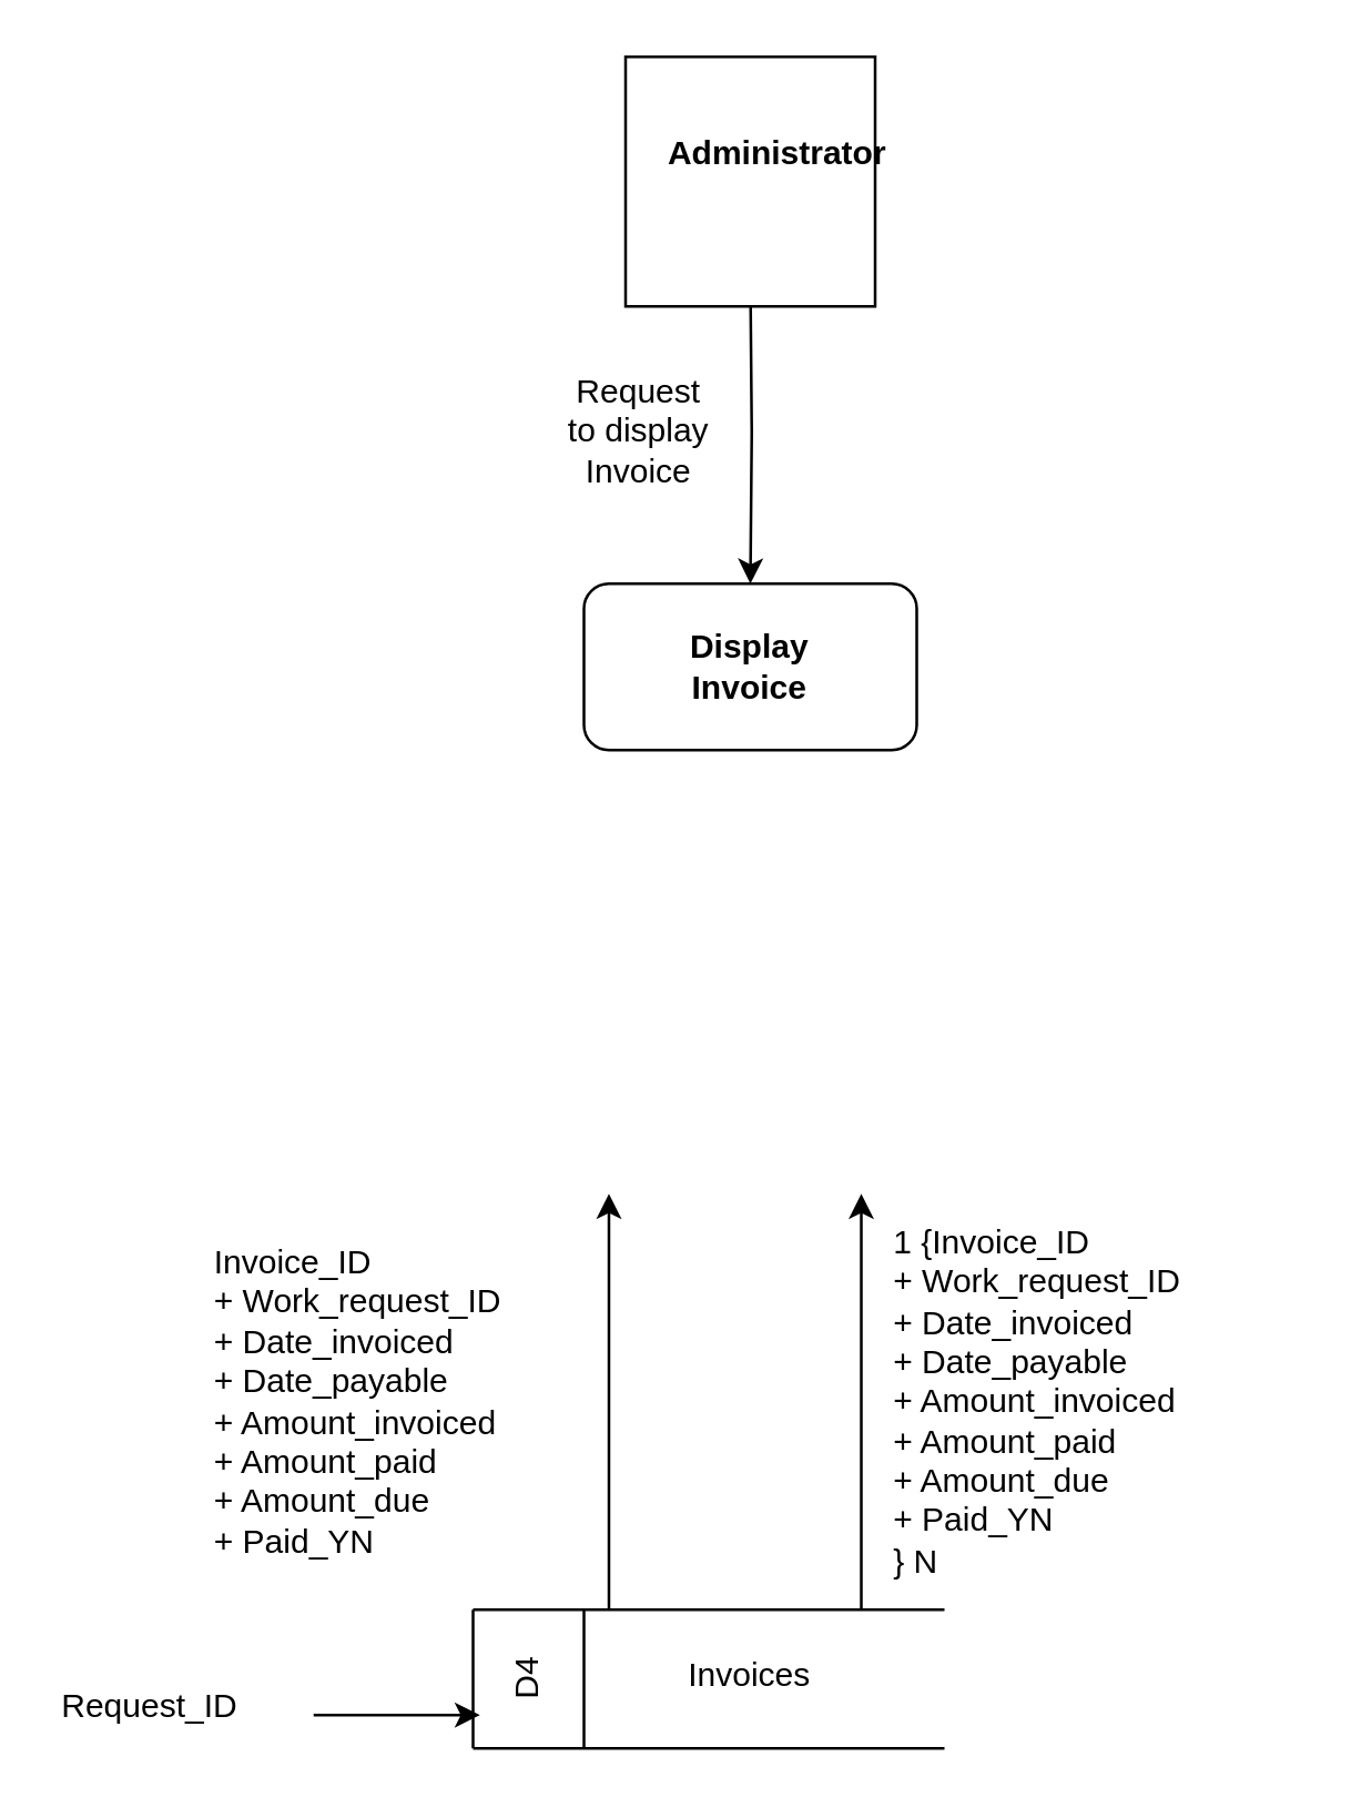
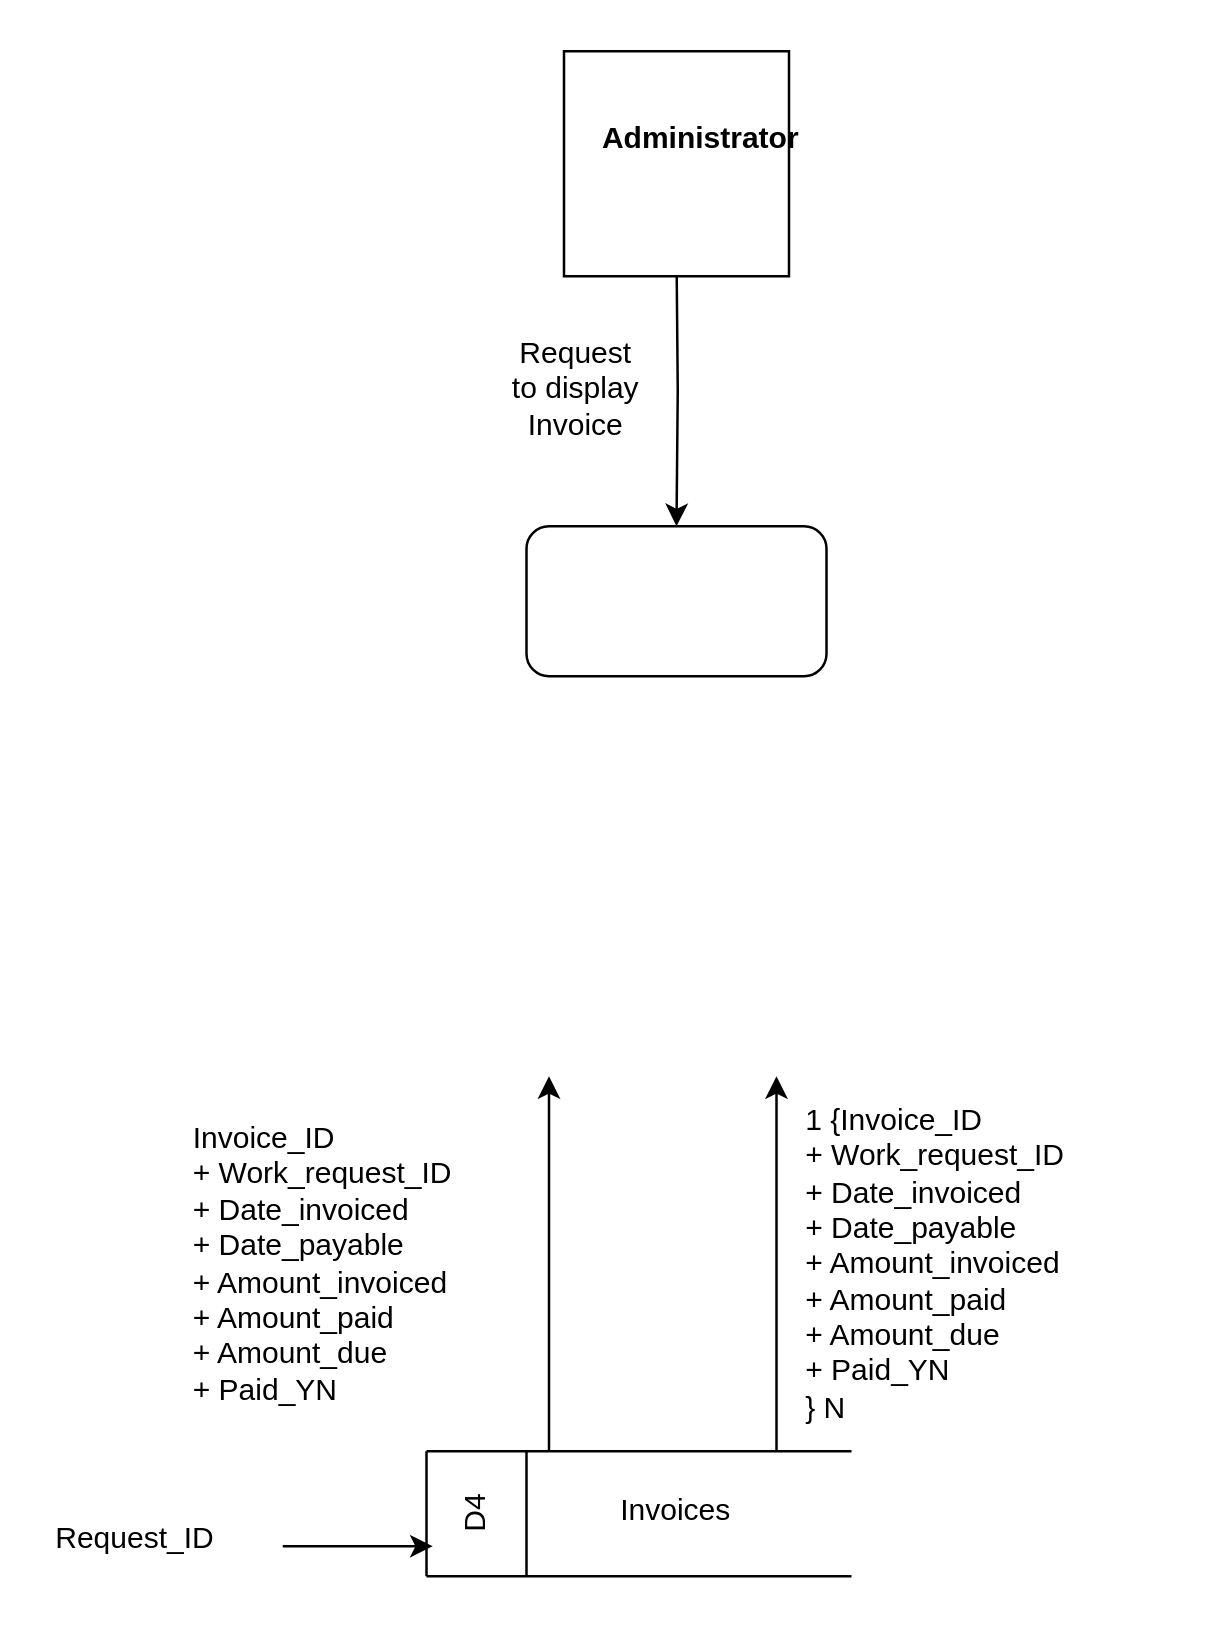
  <mxCell id="0" />
  <mxCell id="1" parent="0" />
  <mxCell id="2" style="edgeStyle=orthogonalEdgeStyle;rounded=0;orthogonalLoop=1;jettySize=auto;html=1;entryX=0.5;entryY=0;entryDx=0;entryDy=0;startArrow=none;startFill=0;endArrow=classic;endFill=1;" parent="1" target="5" edge="1"><mxGeometry relative="1" as="geometry"><mxPoint x="270" y="100" as="sourcePoint" /></mxGeometry></mxCell>
  <mxCell id="3" value="" style="whiteSpace=wrap;html=1;aspect=fixed;" parent="1" vertex="1"><mxGeometry x="225" y="20" width="90" height="90" as="geometry" /></mxCell>
  <mxCell id="4" value="Administrator" style="text;html=1;strokeColor=none;fillColor=none;align=center;verticalAlign=middle;whiteSpace=wrap;rounded=0;fontStyle=1" parent="1" vertex="1"><mxGeometry x="250" y="40" width="60" height="30" as="geometry" /></mxCell>
  <mxCell id="5" value="" style="rounded=1;whiteSpace=wrap;html=1;" parent="1" vertex="1"><mxGeometry x="210" y="210" width="120" height="60" as="geometry" /></mxCell>
- <mxCell id="6" value="Display Invoice" style="text;html=1;strokeColor=none;fillColor=none;align=center;verticalAlign=middle;whiteSpace=wrap;rounded=0;fontStyle=1" parent="1" vertex="1"><mxGeometry x="240" y="225" width="60" height="30" as="geometry" /></mxCell>
  <mxCell id="7" value="Request to display Invoice" style="text;html=1;strokeColor=none;fillColor=none;align=center;verticalAlign=middle;whiteSpace=wrap;rounded=0;" parent="1" vertex="1"><mxGeometry x="200" y="140" width="60" height="30" as="geometry" /></mxCell>
  <mxCell id="8" value="" style="endArrow=none;html=1;rounded=0;" parent="1" edge="1"><mxGeometry width="50" height="50" relative="1" as="geometry"><mxPoint x="170" y="580" as="sourcePoint" /><mxPoint x="340" y="580" as="targetPoint" /></mxGeometry></mxCell>
  <mxCell id="9" value="" style="endArrow=none;html=1;rounded=0;" parent="1" edge="1"><mxGeometry width="50" height="50" relative="1" as="geometry"><mxPoint x="170" y="630" as="sourcePoint" /><mxPoint x="340" y="630" as="targetPoint" /></mxGeometry></mxCell>
  <mxCell id="10" value="" style="endArrow=none;html=1;rounded=0;" parent="1" edge="1"><mxGeometry width="50" height="50" relative="1" as="geometry"><mxPoint x="170" y="630" as="sourcePoint" /><mxPoint x="170" y="580" as="targetPoint" /></mxGeometry></mxCell>
  <mxCell id="11" value="" style="endArrow=none;html=1;rounded=0;" parent="1" edge="1"><mxGeometry width="50" height="50" relative="1" as="geometry"><mxPoint x="210" y="630" as="sourcePoint" /><mxPoint x="210" y="580" as="targetPoint" /></mxGeometry></mxCell>
  <mxCell id="12" value="D4" style="text;html=1;strokeColor=none;fillColor=none;align=center;verticalAlign=middle;whiteSpace=wrap;rounded=0;rotation=-90;" parent="1" vertex="1"><mxGeometry x="160" y="590" width="60" height="30" as="geometry" /></mxCell>
  <mxCell id="13" value="Invoices" style="text;html=1;strokeColor=none;fillColor=none;align=center;verticalAlign=middle;whiteSpace=wrap;rounded=0;" parent="1" vertex="1"><mxGeometry x="240" y="589" width="60" height="30" as="geometry" /></mxCell>
  <mxCell id="14" value="" style="endArrow=classic;html=1;rounded=0;" parent="1" edge="1"><mxGeometry width="50" height="50" relative="1" as="geometry"><mxPoint x="310" y="580" as="sourcePoint" /><mxPoint x="310" y="430" as="targetPoint" /><Array as="points" /></mxGeometry></mxCell>
  <mxCell id="15" value="&lt;span style=&quot;&quot;&gt;1 {Invoice_ID&lt;br&gt;+ Work_request_ID&lt;br&gt;&lt;/span&gt;&lt;span style=&quot;&quot;&gt;+ Date_invoiced&lt;br&gt;+ Date_payable&lt;br&gt;+ Amount_invoiced&lt;br&gt;+ Amount_paid&lt;br&gt;+ Amount_due&lt;br&gt;+ Paid_YN&lt;br&gt;} N&lt;br&gt;&lt;/span&gt;" style="text;html=1;strokeColor=none;fillColor=none;align=left;verticalAlign=middle;whiteSpace=wrap;rounded=0;" parent="1" vertex="1"><mxGeometry x="320" y="490" width="145" height="30" as="geometry" /></mxCell>
  <mxCell id="16" value="" style="endArrow=classic;html=1;rounded=0;" parent="1" edge="1"><mxGeometry width="50" height="50" relative="1" as="geometry"><mxPoint x="112.5" y="618" as="sourcePoint" /><mxPoint x="172.5" y="618" as="targetPoint" /><Array as="points" /></mxGeometry></mxCell>
  <mxCell id="17" value="&lt;span style=&quot;&quot;&gt;Request_ID&lt;/span&gt;&lt;span style=&quot;&quot;&gt;&lt;br&gt;&lt;/span&gt;" style="text;html=1;strokeColor=none;fillColor=none;align=left;verticalAlign=middle;whiteSpace=wrap;rounded=0;" parent="1" vertex="1"><mxGeometry x="20" y="600" width="90" height="30" as="geometry" /></mxCell>
  <mxCell id="18" value="" style="endArrow=classic;html=1;rounded=0;" parent="1" edge="1"><mxGeometry width="50" height="50" relative="1" as="geometry"><mxPoint x="219" y="580" as="sourcePoint" /><mxPoint x="219" y="430" as="targetPoint" /><Array as="points" /></mxGeometry></mxCell>
  <mxCell id="19" value="&lt;span style=&quot;&quot;&gt;Invoice_ID&lt;br&gt;+ Work_request_ID&lt;br&gt;&lt;/span&gt;&lt;span style=&quot;&quot;&gt;+ Date_invoiced&lt;br&gt;+ Date_payable&lt;br&gt;+ Amount_invoiced&lt;br&gt;+ Amount_paid&lt;br&gt;+ Amount_due&lt;br&gt;+ Paid_YN&lt;br&gt;&lt;/span&gt;" style="text;html=1;strokeColor=none;fillColor=none;align=left;verticalAlign=middle;whiteSpace=wrap;rounded=0;" parent="1" vertex="1"><mxGeometry x="75" y="490" width="135" height="30" as="geometry" /></mxCell>
